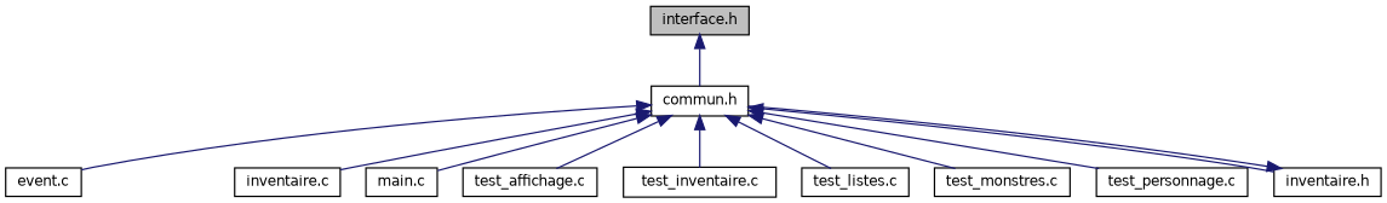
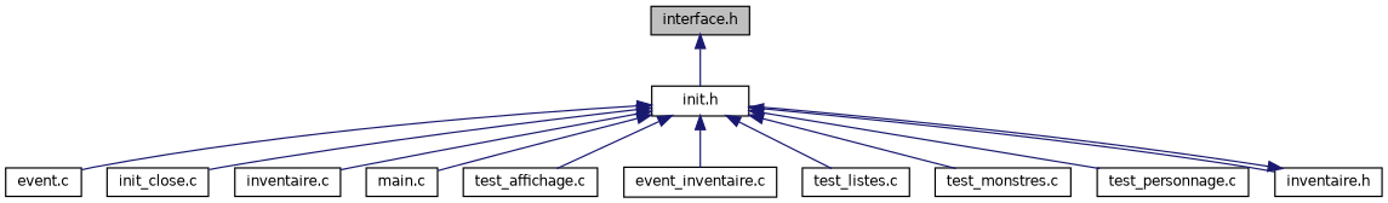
  digraph {
    node [color=black fillcolor=white fontname=Helvetica fontsize=10 shape=record style=filled]
    edge [color=midnightblue dir=back fontname=Helvetica fontsize=10 labelfontname=Helvetica labelfontsize=10 style=solid]
    n1 [fillcolor=grey75 fontcolor=black height=0.2 label="interface.h" width=0.4]
-   n2 [height=0.2 label="commun.h" width=0.4]
+   n2 [height=0.2 label="init.h" width=0.4]
    n3 [height=0.2 label="event.c" width=0.4]
+   n4 [height=0.2 label="init_close.c" width=0.4]
    n5 [height=0.2 label="inventaire.c" width=0.4]
    n6 [height=0.2 label="main.c" width=0.4]
    n7 [height=0.2 label="test_affichage.c" width=0.4]
-   n8 [height=0.2 label="test_inventaire.c" width=0.4]
+   n8 [height=0.2 label="event_inventaire.c" width=0.4]
    n9 [height=0.2 label="test_listes.c" width=0.4]
    n10 [height=0.2 label="test_monstres.c" width=0.4]
    n11 [height=0.2 label="test_personnage.c" width=0.4]
    n12 [height=0.2 label="inventaire.h" width=0.4]
    n1 -> n2
    n2 -> n3
+   n2 -> n4
    n2 -> n5
    n2 -> n6
    n2 -> n7
    n2 -> n8
    n2 -> n9
    n2 -> n10
    n2 -> n11
    n2 -> n12
    n12 -> n2
  }
